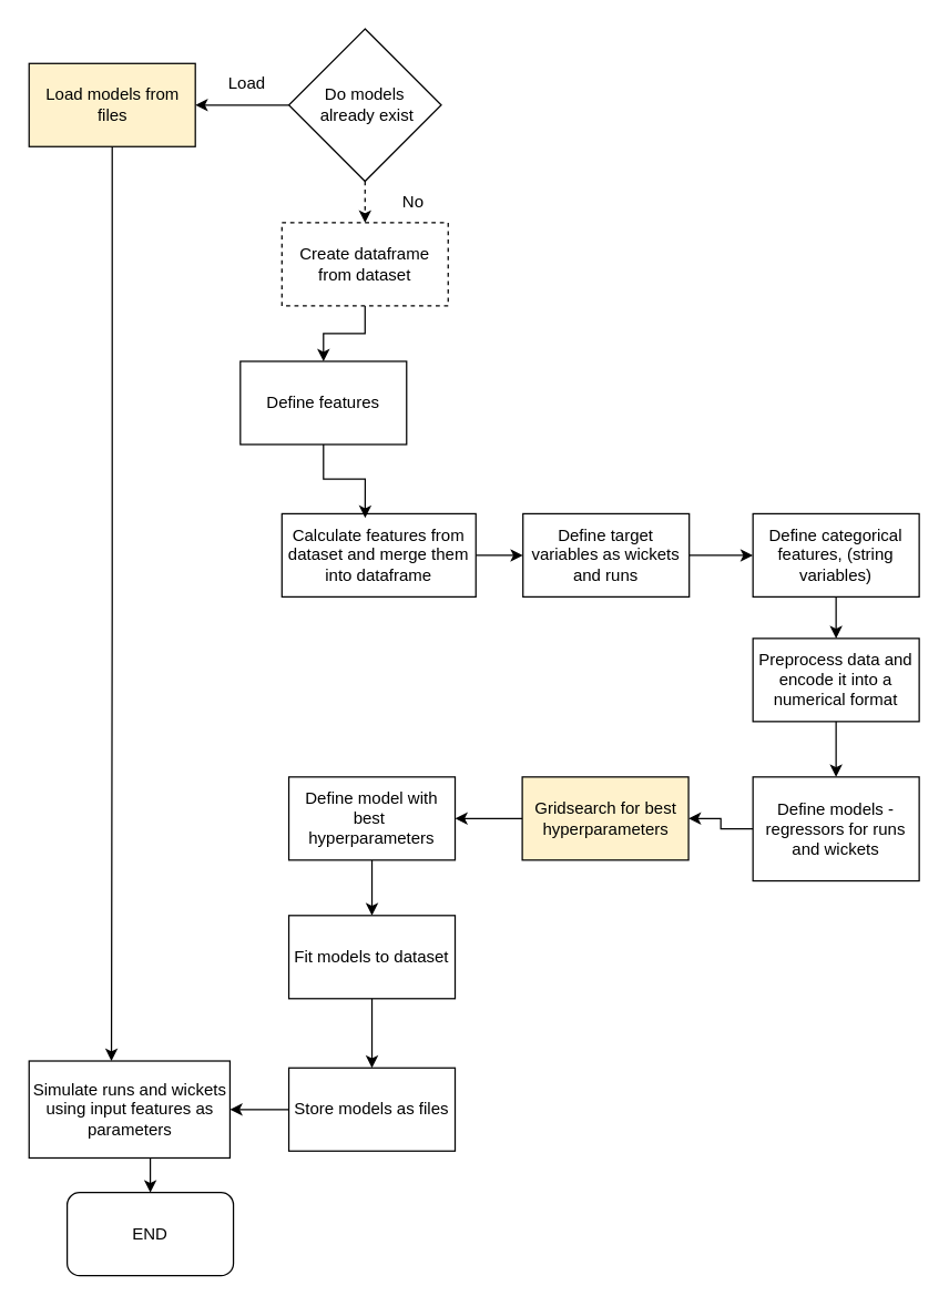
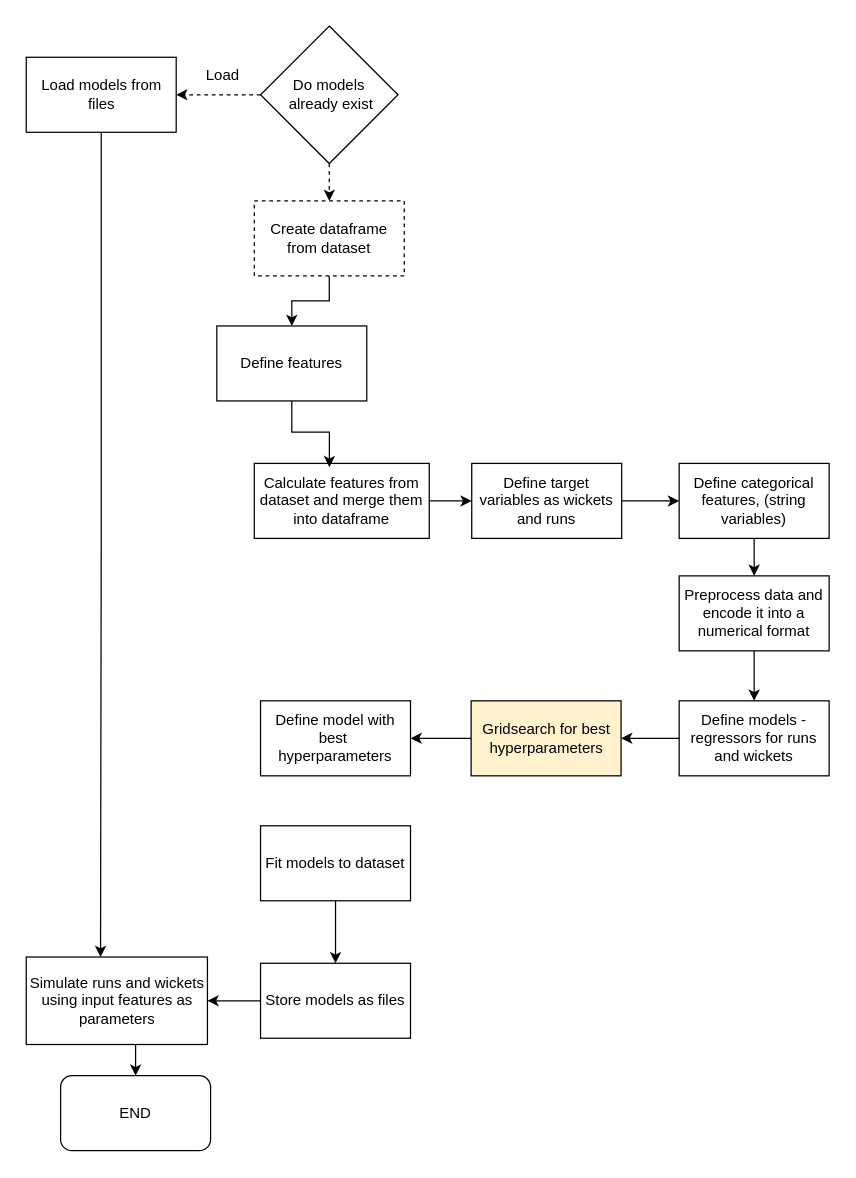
  <mxCell id="0" />
  <mxCell id="1" parent="0" />
  <mxCell id="2" style="edgeStyle=orthogonalEdgeStyle;rounded=0;orthogonalLoop=1;jettySize=auto;html=1;entryX=0.5;entryY=0;entryDx=0;entryDy=0;" edge="1" parent="1" source="3" target="6"><mxGeometry relative="1" as="geometry" /></mxCell>
  <mxCell id="3" value="Create dataframe from dataset" style="rounded=0;whiteSpace=wrap;html=1;dashed=1;" vertex="1" parent="1"><mxGeometry x="203" y="160" width="120" height="60" as="geometry" /></mxCell>
  <mxCell id="4" style="edgeStyle=orthogonalEdgeStyle;rounded=0;orthogonalLoop=1;jettySize=auto;html=1;entryX=0;entryY=0.5;entryDx=0;entryDy=0;" edge="1" parent="1" source="5" target="8"><mxGeometry relative="1" as="geometry" /></mxCell>
  <mxCell id="5" value="Calculate features from dataset and merge them into dataframe" style="rounded=0;whiteSpace=wrap;html=1;" vertex="1" parent="1"><mxGeometry x="203" y="370" width="140" height="60" as="geometry" /></mxCell>
  <mxCell id="6" value="Define features" style="rounded=0;whiteSpace=wrap;html=1;" vertex="1" parent="1"><mxGeometry x="173" y="260" width="120" height="60" as="geometry" /></mxCell>
  <mxCell id="7" style="edgeStyle=orthogonalEdgeStyle;rounded=0;orthogonalLoop=1;jettySize=auto;html=1;exitX=1;exitY=0.5;exitDx=0;exitDy=0;entryX=0;entryY=0.5;entryDx=0;entryDy=0;" edge="1" parent="1" source="8" target="13"><mxGeometry relative="1" as="geometry" /></mxCell>
  <mxCell id="8" value="Define target variables as wickets and runs" style="rounded=0;whiteSpace=wrap;html=1;" vertex="1" parent="1"><mxGeometry x="377" y="370" width="120" height="60" as="geometry" /></mxCell>
  <mxCell id="9" style="edgeStyle=orthogonalEdgeStyle;rounded=0;orthogonalLoop=1;jettySize=auto;html=1;exitX=0.5;exitY=1;exitDx=0;exitDy=0;entryX=0.5;entryY=0;entryDx=0;entryDy=0;dashed=1;" edge="1" parent="1" source="11" target="3"><mxGeometry relative="1" as="geometry" /></mxCell>
- <mxCell id="10" style="edgeStyle=orthogonalEdgeStyle;rounded=0;orthogonalLoop=1;jettySize=auto;html=1;entryX=1;entryY=0.5;entryDx=0;entryDy=0;" edge="1" parent="1" source="11" target="26"><mxGeometry relative="1" as="geometry" /></mxCell>
+ <mxCell id="10" style="edgeStyle=orthogonalEdgeStyle;rounded=0;orthogonalLoop=1;jettySize=auto;html=1;entryX=1;entryY=0.5;entryDx=0;entryDy=0;dashed=1;" edge="1" parent="1" source="11" target="26"><mxGeometry relative="1" as="geometry" /></mxCell>
  <mxCell id="11" value="&lt;div&gt;Do models&lt;/div&gt;&lt;div&gt;&amp;nbsp;already exist&lt;/div&gt;" style="rhombus;whiteSpace=wrap;html=1;" vertex="1" parent="1"><mxGeometry x="208" y="20" width="110" height="110" as="geometry" /></mxCell>
  <mxCell id="12" style="edgeStyle=orthogonalEdgeStyle;rounded=0;orthogonalLoop=1;jettySize=auto;html=1;entryX=0.5;entryY=0;entryDx=0;entryDy=0;" edge="1" parent="1" source="13" target="15"><mxGeometry relative="1" as="geometry" /></mxCell>
  <mxCell id="13" value="Define categorical features, (string variables)" style="rounded=0;whiteSpace=wrap;html=1;" vertex="1" parent="1"><mxGeometry x="543" y="370" width="120" height="60" as="geometry" /></mxCell>
  <mxCell id="14" style="edgeStyle=orthogonalEdgeStyle;rounded=0;orthogonalLoop=1;jettySize=auto;html=1;entryX=0.5;entryY=0;entryDx=0;entryDy=0;" edge="1" parent="1" source="15" target="17"><mxGeometry relative="1" as="geometry" /></mxCell>
  <mxCell id="15" value="Preprocess data and encode it into a numerical format" style="rounded=0;whiteSpace=wrap;html=1;" vertex="1" parent="1"><mxGeometry x="543" y="460" width="120" height="60" as="geometry" /></mxCell>
  <mxCell id="16" style="edgeStyle=orthogonalEdgeStyle;rounded=0;orthogonalLoop=1;jettySize=auto;html=1;exitX=0;exitY=0.5;exitDx=0;exitDy=0;entryX=1;entryY=0.5;entryDx=0;entryDy=0;" edge="1" parent="1" source="17" target="19"><mxGeometry relative="1" as="geometry" /></mxCell>
- <mxCell id="17" value="Define models - regressors for runs and wickets" style="rounded=0;whiteSpace=wrap;html=1;" vertex="1" parent="1"><mxGeometry x="543" y="560" width="120" height="75" as="geometry" /></mxCell>
+ <mxCell id="17" value="Define models - regressors for runs and wickets" style="rounded=0;whiteSpace=wrap;html=1;" vertex="1" parent="1"><mxGeometry x="543" y="560" width="120" height="60" as="geometry" /></mxCell>
  <mxCell id="18" style="edgeStyle=orthogonalEdgeStyle;rounded=0;orthogonalLoop=1;jettySize=auto;html=1;exitX=0;exitY=0.5;exitDx=0;exitDy=0;entryX=1;entryY=0.5;entryDx=0;entryDy=0;" edge="1" parent="1" source="19" target="21"><mxGeometry relative="1" as="geometry" /></mxCell>
  <mxCell id="19" value="Gridsearch for best hyperparameters" style="rounded=0;whiteSpace=wrap;html=1;fillColor=#fff2cc;" vertex="1" parent="1"><mxGeometry x="376.5" y="560" width="120" height="60" as="geometry" /></mxCell>
- <mxCell id="20" style="edgeStyle=orthogonalEdgeStyle;rounded=0;orthogonalLoop=1;jettySize=auto;html=1;exitX=0.5;exitY=1;exitDx=0;exitDy=0;entryX=0.5;entryY=0;entryDx=0;entryDy=0;" edge="1" parent="1" source="21" target="23"><mxGeometry relative="1" as="geometry" /></mxCell>
  <mxCell id="21" value="&lt;div&gt;Define model with best&amp;nbsp;&lt;/div&gt;&lt;div&gt;hyperparameters&lt;/div&gt;" style="rounded=0;whiteSpace=wrap;html=1;" vertex="1" parent="1"><mxGeometry x="208" y="560" width="120" height="60" as="geometry" /></mxCell>
  <mxCell id="22" style="edgeStyle=orthogonalEdgeStyle;rounded=0;orthogonalLoop=1;jettySize=auto;html=1;exitX=0.5;exitY=1;exitDx=0;exitDy=0;entryX=0.5;entryY=0;entryDx=0;entryDy=0;" edge="1" parent="1" source="23" target="25"><mxGeometry relative="1" as="geometry" /></mxCell>
  <mxCell id="23" value="Fit models to dataset" style="rounded=0;whiteSpace=wrap;html=1;" vertex="1" parent="1"><mxGeometry x="208" y="660" width="120" height="60" as="geometry" /></mxCell>
  <mxCell id="24" style="edgeStyle=orthogonalEdgeStyle;rounded=0;orthogonalLoop=1;jettySize=auto;html=1;entryX=1;entryY=0.5;entryDx=0;entryDy=0;" edge="1" parent="1" source="25" target="29"><mxGeometry relative="1" as="geometry" /></mxCell>
  <mxCell id="25" value="Store models as files" style="rounded=0;whiteSpace=wrap;html=1;" vertex="1" parent="1"><mxGeometry x="208" y="770" width="120" height="60" as="geometry" /></mxCell>
- <mxCell id="26" value="Load models from files" style="rounded=0;whiteSpace=wrap;html=1;fillColor=#fff2cc;" vertex="1" parent="1"><mxGeometry x="20.5" y="45" width="120" height="60" as="geometry" /></mxCell>
+ <mxCell id="26" value="Load models from files" style="rounded=0;whiteSpace=wrap;html=1;" vertex="1" parent="1"><mxGeometry x="20.5" y="45" width="120" height="60" as="geometry" /></mxCell>
  <mxCell id="27" value="END" style="rounded=1;whiteSpace=wrap;html=1;" vertex="1" parent="1"><mxGeometry x="48" y="860" width="120" height="60" as="geometry" /></mxCell>
  <mxCell id="28" style="edgeStyle=orthogonalEdgeStyle;rounded=0;orthogonalLoop=1;jettySize=auto;html=1;exitX=0.5;exitY=1;exitDx=0;exitDy=0;entryX=0.5;entryY=0;entryDx=0;entryDy=0;" edge="1" parent="1" source="29" target="27"><mxGeometry relative="1" as="geometry" /></mxCell>
  <mxCell id="29" value="Simulate runs and wickets using input features as parameters" style="rounded=0;whiteSpace=wrap;html=1;" vertex="1" parent="1"><mxGeometry x="20.5" y="765" width="145" height="70" as="geometry" /></mxCell>
  <mxCell id="30" style="edgeStyle=orthogonalEdgeStyle;rounded=0;orthogonalLoop=1;jettySize=auto;html=1;entryX=0.429;entryY=0.05;entryDx=0;entryDy=0;entryPerimeter=0;" edge="1" parent="1" source="6" target="5"><mxGeometry relative="1" as="geometry" /></mxCell>
  <mxCell id="31" style="edgeStyle=orthogonalEdgeStyle;rounded=0;orthogonalLoop=1;jettySize=auto;html=1;entryX=0.41;entryY=0;entryDx=0;entryDy=0;entryPerimeter=0;" edge="1" parent="1" source="26" target="29"><mxGeometry relative="1" as="geometry" /></mxCell>
- <mxCell id="32" value="No" style="text;html=1;align=center;verticalAlign=middle;whiteSpace=wrap;rounded=0;" vertex="1" parent="1"><mxGeometry x="268" y="130" width="60" height="30" as="geometry" /></mxCell>
  <mxCell id="33" value="Load" style="text;html=1;align=center;verticalAlign=middle;whiteSpace=wrap;rounded=0;" vertex="1" parent="1"><mxGeometry x="148" y="45" width="60" height="30" as="geometry" /></mxCell>
